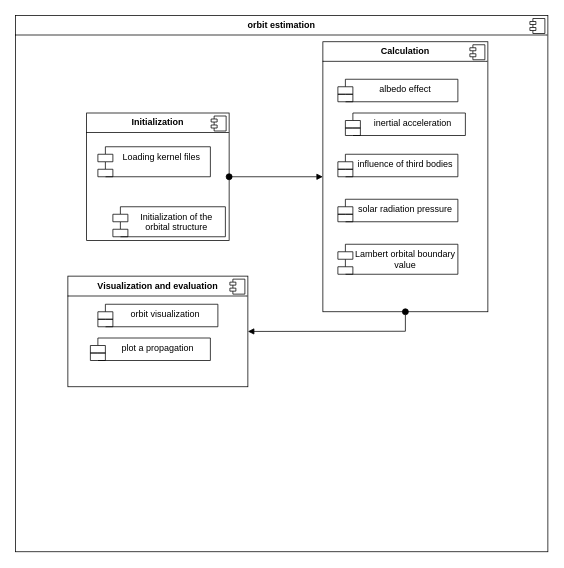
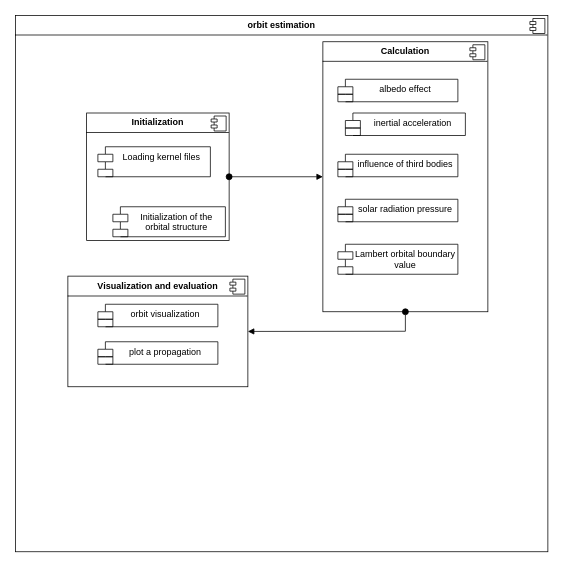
  <mxCell id="0" />
  <mxCell id="1" parent="0" />
  <mxCell id="2" value="&lt;p style=&quot;margin:0px;margin-top:6px;text-align:center;&quot;&gt;&lt;b&gt;orbit estimation&lt;/b&gt;&lt;/p&gt;&lt;hr size=&quot;1&quot; style=&quot;border-style:solid;&quot;&gt;&lt;p style=&quot;margin:0px;margin-left:8px;&quot;&gt;&lt;br&gt;&lt;/p&gt;" style="align=left;overflow=fill;html=1;dropTarget=0;whiteSpace=wrap;" vertex="1" parent="1"><mxGeometry x="20" y="20" width="710" height="715" as="geometry" /></mxCell>
  <mxCell id="3" value="" style="shape=component;jettyWidth=8;jettyHeight=4;" vertex="1" parent="2"><mxGeometry x="1" width="20" height="20" relative="1" as="geometry"><mxPoint x="-24" y="4" as="offset" /></mxGeometry></mxCell>
  <mxCell id="4" value="&lt;p style=&quot;text-align: center; margin: 6px 0px 0px;&quot;&gt;&lt;span style=&quot;background-color: initial; text-align: left;&quot;&gt;&lt;b&gt;Initialization&lt;/b&gt;&lt;/span&gt;&lt;/p&gt;&lt;hr size=&quot;1&quot; style=&quot;border-style:solid;&quot;&gt;&lt;p style=&quot;margin:0px;margin-left:8px;&quot;&gt;&lt;br&gt;&lt;/p&gt;" style="align=left;overflow=fill;html=1;dropTarget=0;whiteSpace=wrap;" vertex="1" parent="1"><mxGeometry x="115" y="150" width="190" height="170" as="geometry" /></mxCell>
  <mxCell id="5" value="" style="shape=component;jettyWidth=8;jettyHeight=4;" vertex="1" parent="4"><mxGeometry x="1" width="20" height="20" relative="1" as="geometry"><mxPoint x="-24" y="4" as="offset" /></mxGeometry></mxCell>
  <mxCell id="6" value="&lt;p style=&quot;text-align: center; margin: 6px 0px 0px;&quot;&gt;&lt;b style=&quot;background-color: initial; text-align: left;&quot;&gt;Calculation&lt;/b&gt;&lt;/p&gt;&lt;hr size=&quot;1&quot; style=&quot;border-style:solid;&quot;&gt;&lt;p style=&quot;margin:0px;margin-left:8px;&quot;&gt;&lt;br&gt;&lt;/p&gt;" style="align=left;overflow=fill;html=1;dropTarget=0;whiteSpace=wrap;" vertex="1" parent="1"><mxGeometry x="430" y="55" width="220" height="360" as="geometry" /></mxCell>
  <mxCell id="7" value="" style="shape=component;jettyWidth=8;jettyHeight=4;" vertex="1" parent="6"><mxGeometry x="1" width="20" height="20" relative="1" as="geometry"><mxPoint x="-24" y="4" as="offset" /></mxGeometry></mxCell>
  <mxCell id="8" value="&lt;p style=&quot;margin: 6px 0px 0px; text-align: center;&quot;&gt;&lt;span style=&quot;background-color: initial; text-align: left;&quot;&gt;&lt;b&gt;Visualization and evaluation&lt;/b&gt;&lt;/span&gt;&lt;/p&gt;&lt;hr size=&quot;1&quot; style=&quot;border-style:solid;&quot;&gt;&lt;p style=&quot;margin:0px;margin-left:8px;&quot;&gt;&lt;br&gt;&lt;/p&gt;" style="align=left;overflow=fill;html=1;dropTarget=0;whiteSpace=wrap;" vertex="1" parent="1"><mxGeometry x="90" y="367.5" width="240" height="147.5" as="geometry" /></mxCell>
  <mxCell id="9" value="" style="shape=component;jettyWidth=8;jettyHeight=4;" vertex="1" parent="8"><mxGeometry x="1" width="20" height="20" relative="1" as="geometry"><mxPoint x="-24" y="4" as="offset" /></mxGeometry></mxCell>
  <mxCell id="10" value="Loading kernel files" style="shape=module;align=left;spacingLeft=20;align=center;verticalAlign=top;whiteSpace=wrap;html=1;" vertex="1" parent="1"><mxGeometry x="130" y="195" width="150" height="40" as="geometry" /></mxCell>
  <mxCell id="11" value="Initialization of the orbital structure" style="shape=module;align=left;spacingLeft=20;align=center;verticalAlign=top;whiteSpace=wrap;html=1;" vertex="1" parent="1"><mxGeometry x="150" y="275" width="150" height="40" as="geometry" /></mxCell>
  <mxCell id="12" value="albedo effect" style="shape=module;align=left;spacingLeft=20;align=center;verticalAlign=top;whiteSpace=wrap;html=1;" vertex="1" parent="1"><mxGeometry x="450" y="105" width="160" height="30" as="geometry" /></mxCell>
  <mxCell id="13" value=" inertial acceleration" style="shape=module;align=left;spacingLeft=20;align=center;verticalAlign=top;whiteSpace=wrap;html=1;" vertex="1" parent="1"><mxGeometry x="460" y="150" width="160" height="30" as="geometry" /></mxCell>
  <mxCell id="14" value="influence of third bodies" style="shape=module;align=left;spacingLeft=20;align=center;verticalAlign=top;whiteSpace=wrap;html=1;" vertex="1" parent="1"><mxGeometry x="450" y="205" width="160" height="30" as="geometry" /></mxCell>
  <mxCell id="15" value="solar radiation pressure" style="shape=module;align=left;spacingLeft=20;align=center;verticalAlign=top;whiteSpace=wrap;html=1;" vertex="1" parent="1"><mxGeometry x="450" y="265" width="160" height="30" as="geometry" /></mxCell>
  <mxCell id="16" value="Lambert orbital boundary value" style="shape=module;align=left;spacingLeft=20;align=center;verticalAlign=top;whiteSpace=wrap;html=1;" vertex="1" parent="1"><mxGeometry x="450" y="325" width="160" height="40" as="geometry" /></mxCell>
  <mxCell id="17" value="orbit visualization" style="shape=module;align=left;spacingLeft=20;align=center;verticalAlign=top;whiteSpace=wrap;html=1;" vertex="1" parent="1"><mxGeometry x="130" y="405" width="160" height="30" as="geometry" /></mxCell>
- <mxCell id="18" value="plot a propagation" style="shape=module;align=left;spacingLeft=20;align=center;verticalAlign=top;whiteSpace=wrap;html=1;" vertex="1" parent="1"><mxGeometry x="120" y="450" width="160" height="30" as="geometry" /></mxCell>
+ <mxCell id="18" value="plot a propagation" style="shape=module;align=left;spacingLeft=20;align=center;verticalAlign=top;whiteSpace=wrap;html=1;" vertex="1" parent="1"><mxGeometry x="130" y="455" width="160" height="30" as="geometry" /></mxCell>
  <mxCell id="19" value="" style="html=1;verticalAlign=bottom;startArrow=oval;startFill=1;endArrow=block;startSize=8;curved=0;rounded=0;exitX=1;exitY=0.5;exitDx=0;exitDy=0;entryX=0;entryY=0.5;entryDx=0;entryDy=0;" edge="1" parent="1" source="4" target="6"><mxGeometry width="60" relative="1" as="geometry"><mxPoint x="290" y="175" as="sourcePoint" /><mxPoint x="350" y="175" as="targetPoint" /></mxGeometry></mxCell>
  <mxCell id="20" value="" style="html=1;verticalAlign=bottom;startArrow=oval;startFill=1;endArrow=block;startSize=8;curved=0;rounded=0;exitX=0.5;exitY=1;exitDx=0;exitDy=0;entryX=1;entryY=0.5;entryDx=0;entryDy=0;" edge="1" parent="1" source="6" target="8"><mxGeometry width="60" relative="1" as="geometry"><mxPoint x="470" y="485" as="sourcePoint" /><mxPoint x="530" y="485" as="targetPoint" /><Array as="points"><mxPoint x="540" y="441" /></Array></mxGeometry></mxCell>
